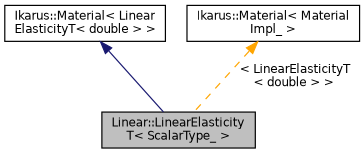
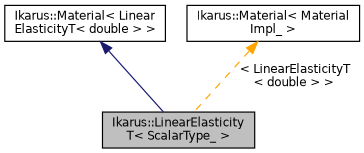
  digraph {
    node [color=black fillcolor=white fontname=Helvetica fontsize=10 shape=record style=filled]
    edge [dir=back fontname=Helvetica fontsize=10 labelfontname=Helvetica labelfontsize=10]
-   n1 [fillcolor=grey75 fontcolor=black height=0.2 label="Linear::LinearElasticity\lT\< ScalarType_ \>" width=0.4]
+   n1 [fillcolor=grey75 fontcolor=black height=0.2 label="Ikarus::LinearElasticity\lT\< ScalarType_ \>" width=0.4]
    n2 [height=0.2 label="Ikarus::Material\< Linear\lElasticityT\< double \> \>" width=0.4]
    n3 [height=0.2 label="Ikarus::Material\< Material\lImpl_ \>" width=0.4]
    n2 -> n1 [color=midnightblue style=solid]
    n3 -> n1 [color=orange label=" \< LinearElasticityT\l\< double \> \>" style=dashed]
  }
